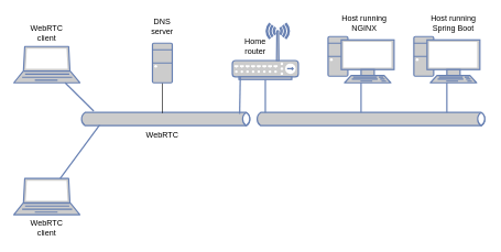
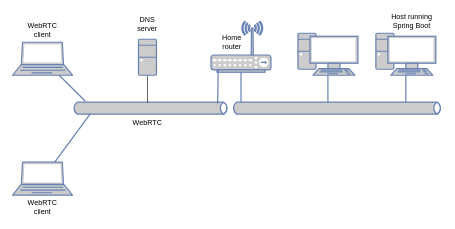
  <mxCell id="0" />
  <mxCell id="1" parent="0" />
  <mxCell id="2" value="" style="fontColor=#0066CC;verticalAlign=top;verticalLabelPosition=bottom;labelPosition=center;align=center;html=1;outlineConnect=0;fillColor=#CCCCCC;strokeColor=#6881B3;gradientColor=none;gradientDirection=north;strokeWidth=2;shape=mxgraph.networks.laptop;" vertex="1" parent="1"><mxGeometry x="20" y="70" width="100" height="55" as="geometry" /></mxCell>
  <mxCell id="3" value="" style="fontColor=#0066CC;verticalAlign=top;verticalLabelPosition=bottom;labelPosition=center;align=center;html=1;outlineConnect=0;fillColor=#CCCCCC;strokeColor=#6881B3;gradientColor=none;gradientDirection=north;strokeWidth=2;shape=mxgraph.networks.pc;" vertex="1" parent="1"><mxGeometry x="496" y="55" width="100" height="70" as="geometry" /></mxCell>
  <mxCell id="4" value="" style="fontColor=#0066CC;verticalAlign=top;verticalLabelPosition=bottom;labelPosition=center;align=center;html=1;outlineConnect=0;fillColor=#CCCCCC;strokeColor=#6881B3;gradientColor=none;gradientDirection=north;strokeWidth=2;shape=mxgraph.networks.pc;" vertex="1" parent="1"><mxGeometry x="626" y="55" width="100" height="70" as="geometry" /></mxCell>
  <mxCell id="5" value="" style="fontColor=#0066CC;verticalAlign=top;verticalLabelPosition=bottom;labelPosition=center;align=center;html=1;outlineConnect=0;fillColor=#CCCCCC;strokeColor=#6881B3;gradientColor=none;gradientDirection=north;strokeWidth=2;shape=mxgraph.networks.laptop;" vertex="1" parent="1"><mxGeometry x="20" y="270" width="100" height="55" as="geometry" /></mxCell>
  <mxCell id="6" value="" style="fontColor=#0066CC;verticalAlign=top;verticalLabelPosition=bottom;labelPosition=center;align=center;html=1;outlineConnect=0;fillColor=#CCCCCC;strokeColor=#6881B3;gradientColor=none;gradientDirection=north;strokeWidth=2;shape=mxgraph.networks.wireless_hub;" vertex="1" parent="1"><mxGeometry x="351" y="35" width="100" height="85" as="geometry" /></mxCell>
  <mxCell id="7" value="" style="html=1;fillColor=#CCCCCC;strokeColor=#6881B3;gradientColor=none;gradientDirection=north;strokeWidth=2;shape=mxgraph.networks.bus;gradientColor=none;gradientDirection=north;fontColor=#ffffff;perimeter=backbonePerimeter;backboneSize=20;" vertex="1" parent="1"><mxGeometry x="386" y="170" width="350" height="20" as="geometry" /></mxCell>
  <mxCell id="8" value="" style="strokeColor=#6881B3;edgeStyle=none;rounded=0;endArrow=none;html=1;strokeWidth=2;" edge="1" target="7" parent="1" source="3"><mxGeometry relative="1" as="geometry"><mxPoint x="526" y="110" as="sourcePoint" /></mxGeometry></mxCell>
  <mxCell id="9" value="" style="strokeColor=#6881B3;edgeStyle=none;rounded=0;endArrow=none;html=1;strokeWidth=2;" edge="1" target="7" parent="1" source="6"><mxGeometry relative="1" as="geometry"><mxPoint x="586" y="110" as="sourcePoint" /></mxGeometry></mxCell>
  <mxCell id="10" value="" style="strokeColor=#6881B3;edgeStyle=none;rounded=0;endArrow=none;html=1;strokeWidth=2;" edge="1" target="7" parent="1" source="4"><mxGeometry relative="1" as="geometry"><mxPoint x="646" y="110" as="sourcePoint" /></mxGeometry></mxCell>
  <mxCell id="11" value="" style="html=1;fillColor=#CCCCCC;strokeColor=#6881B3;gradientColor=none;gradientDirection=north;strokeWidth=2;shape=mxgraph.networks.bus;gradientColor=none;gradientDirection=north;fontColor=#ffffff;perimeter=backbonePerimeter;backboneSize=20;" vertex="1" parent="1"><mxGeometry x="120" y="170" width="260" height="20" as="geometry" /></mxCell>
  <mxCell id="12" value="" style="strokeColor=#6881B3;edgeStyle=none;rounded=0;endArrow=none;html=1;strokeWidth=2;entryX=0.081;entryY=-0.1;entryDx=0;entryDy=0;entryPerimeter=0;" edge="1" target="11" parent="1" source="2"><mxGeometry relative="1" as="geometry"><mxPoint x="126" y="240" as="sourcePoint" /></mxGeometry></mxCell>
  <mxCell id="13" value="" style="strokeColor=#6881B3;edgeStyle=none;rounded=0;endArrow=none;html=1;strokeWidth=2;entryX=0.115;entryY=0.95;entryDx=0;entryDy=0;entryPerimeter=0;" edge="1" target="11" parent="1" source="5"><mxGeometry relative="1" as="geometry"><mxPoint x="126" y="380" as="sourcePoint" /></mxGeometry></mxCell>
  <mxCell id="14" value="" style="strokeColor=#6881B3;edgeStyle=none;rounded=0;endArrow=none;html=1;strokeWidth=2;entryX=0.931;entryY=0.1;entryDx=0;entryDy=0;entryPerimeter=0;exitX=0.12;exitY=0.953;exitDx=0;exitDy=0;exitPerimeter=0;" edge="1" target="11" parent="1" source="6"><mxGeometry relative="1" as="geometry"><mxPoint x="366" y="110" as="sourcePoint" /><mxPoint x="353" y="170" as="targetPoint" /></mxGeometry></mxCell>
  <mxCell id="15" value="" style="endArrow=none;html=1;rounded=0;exitX=0.481;exitY=0.05;exitDx=0;exitDy=0;exitPerimeter=0;" edge="1" parent="1" source="11"><mxGeometry width="50" height="50" relative="1" as="geometry"><mxPoint x="216" y="180" as="sourcePoint" /><mxPoint x="245" y="120" as="targetPoint" /></mxGeometry></mxCell>
  <mxCell id="16" value="" style="fontColor=#0066CC;verticalAlign=top;verticalLabelPosition=bottom;labelPosition=center;align=center;html=1;outlineConnect=0;fillColor=#CCCCCC;strokeColor=#6881B3;gradientColor=none;gradientDirection=north;strokeWidth=2;shape=mxgraph.networks.desktop_pc;" vertex="1" parent="1"><mxGeometry x="230" y="65" width="30" height="60" as="geometry" /></mxCell>
  <mxCell id="17" value="DNS server" style="text;html=1;strokeColor=none;fillColor=none;align=center;verticalAlign=middle;whiteSpace=wrap;rounded=0;" vertex="1" parent="1"><mxGeometry x="215" y="25" width="60" height="30" as="geometry" /></mxCell>
  <mxCell id="18" value="WebRTC client" style="text;html=1;strokeColor=none;fillColor=none;align=center;verticalAlign=middle;whiteSpace=wrap;rounded=0;" vertex="1" parent="1"><mxGeometry x="40" y="35" width="60" height="30" as="geometry" /></mxCell>
  <mxCell id="19" value="WebRTC client" style="text;html=1;strokeColor=none;fillColor=none;align=center;verticalAlign=middle;whiteSpace=wrap;rounded=0;" vertex="1" parent="1"><mxGeometry x="40" y="330" width="60" height="30" as="geometry" /></mxCell>
  <mxCell id="20" value="WebRTC" style="text;html=1;strokeColor=none;fillColor=none;align=center;verticalAlign=middle;whiteSpace=wrap;rounded=0;" vertex="1" parent="1"><mxGeometry x="215" y="190" width="60" height="30" as="geometry" /></mxCell>
  <mxCell id="21" value="Home router" style="text;html=1;strokeColor=none;fillColor=none;align=center;verticalAlign=middle;whiteSpace=wrap;rounded=0;" vertex="1" parent="1"><mxGeometry x="356" y="55" width="60" height="30" as="geometry" /></mxCell>
- <mxCell id="22" value="Host running NGINX" style="text;html=1;strokeColor=none;fillColor=none;align=center;verticalAlign=middle;whiteSpace=wrap;rounded=0;" vertex="1" parent="1"><mxGeometry x="506" y="20" width="90" height="30" as="geometry" /></mxCell>
  <mxCell id="23" value="Host running Spring Boot" style="text;html=1;strokeColor=none;fillColor=none;align=center;verticalAlign=middle;whiteSpace=wrap;rounded=0;" vertex="1" parent="1"><mxGeometry x="646" y="20" width="80" height="30" as="geometry" /></mxCell>
